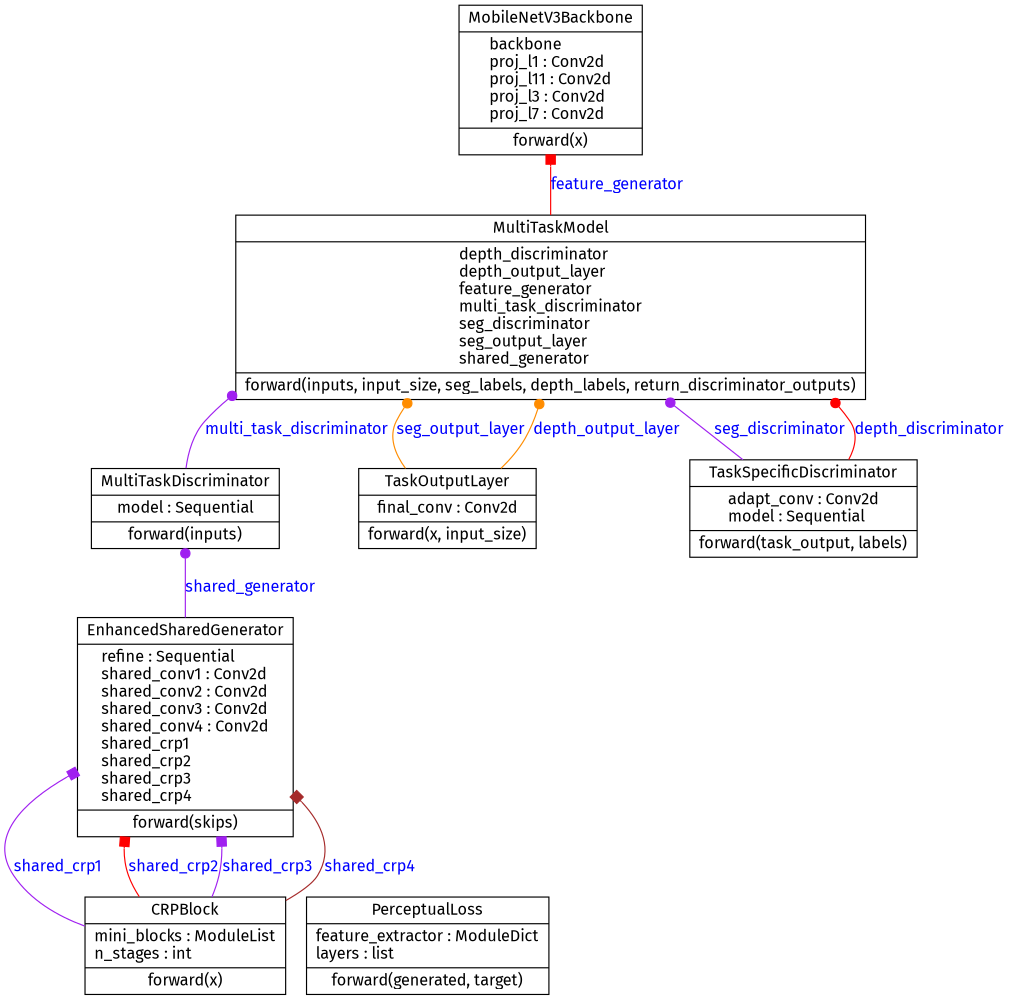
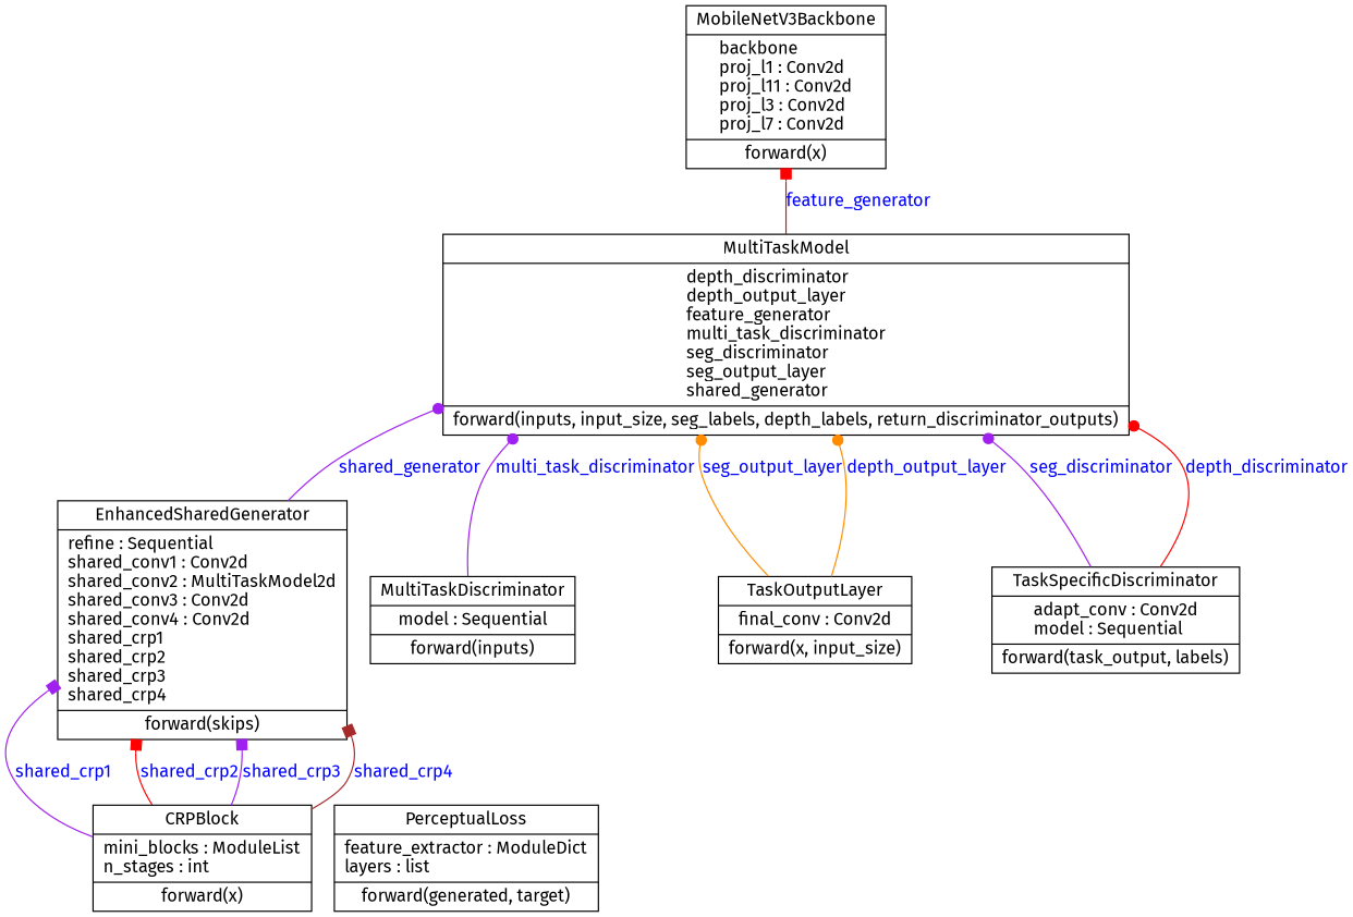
  digraph {
    fontname="Fira Sans"
    rankdir=BT
    node [color=black fontcolor=black fontname="Fira Sans" shape=record style=solid]
    edge [arrowhead=dot arrowtail=none color=purple fontcolor=blue fontname="Fira Sans" style=solid]
    n1 [label=<{CRPBlock|mini_blocks : ModuleList<br ALIGN="LEFT"/>n_stages : int<br ALIGN="LEFT"/>|forward(x)<br ALIGN="LEFT"/>}>]
-   n2 [label=<{EnhancedSharedGenerator|refine : Sequential<br ALIGN="LEFT"/>shared_conv1 : Conv2d<br ALIGN="LEFT"/>shared_conv2 : Conv2d<br ALIGN="LEFT"/>shared_conv3 : Conv2d<br ALIGN="LEFT"/>shared_conv4 : Conv2d<br ALIGN="LEFT"/>shared_crp1<br ALIGN="LEFT"/>shared_crp2<br ALIGN="LEFT"/>shared_crp3<br ALIGN="LEFT"/>shared_crp4<br ALIGN="LEFT"/>|forward(skips)<br ALIGN="LEFT"/>}>]
+   n2 [label=<{EnhancedSharedGenerator|refine : Sequential<br ALIGN="LEFT"/>shared_conv1 : Conv2d<br ALIGN="LEFT"/>shared_conv2 : MultiTaskModel2d<br ALIGN="LEFT"/>shared_conv3 : Conv2d<br ALIGN="LEFT"/>shared_conv4 : Conv2d<br ALIGN="LEFT"/>shared_crp1<br ALIGN="LEFT"/>shared_crp2<br ALIGN="LEFT"/>shared_crp3<br ALIGN="LEFT"/>shared_crp4<br ALIGN="LEFT"/>|forward(skips)<br ALIGN="LEFT"/>}>]
    n3 [label=<{MultiTaskModel|depth_discriminator<br ALIGN="LEFT"/>depth_output_layer<br ALIGN="LEFT"/>feature_generator<br ALIGN="LEFT"/>multi_task_discriminator<br ALIGN="LEFT"/>seg_discriminator<br ALIGN="LEFT"/>seg_output_layer<br ALIGN="LEFT"/>shared_generator<br ALIGN="LEFT"/>|forward(inputs, input_size, seg_labels, depth_labels, return_discriminator_outputs)<br ALIGN="LEFT"/>}>]
    n4 [label=<{MobileNetV3Backbone|backbone<br ALIGN="LEFT"/>proj_l1 : Conv2d<br ALIGN="LEFT"/>proj_l11 : Conv2d<br ALIGN="LEFT"/>proj_l3 : Conv2d<br ALIGN="LEFT"/>proj_l7 : Conv2d<br ALIGN="LEFT"/>|forward(x)<br ALIGN="LEFT"/>}>]
    n5 [label=<{MultiTaskDiscriminator|model : Sequential<br ALIGN="LEFT"/>|forward(inputs)<br ALIGN="LEFT"/>}>]
    n6 [label=<{PerceptualLoss|feature_extractor : ModuleDict<br ALIGN="LEFT"/>layers : list<br ALIGN="LEFT"/>|forward(generated, target)<br ALIGN="LEFT"/>}>]
    n7 [label=<{TaskOutputLayer|final_conv : Conv2d<br ALIGN="LEFT"/>|forward(x, input_size)<br ALIGN="LEFT"/>}>]
    n8 [label=<{TaskSpecificDiscriminator|adapt_conv : Conv2d<br ALIGN="LEFT"/>model : Sequential<br ALIGN="LEFT"/>|forward(task_output, labels)<br ALIGN="LEFT"/>}>]
    n1 -> n2 [arrowhead=box label=shared_crp1]
    n1 -> n2 [arrowhead=box color=red label=shared_crp2]
    n1 -> n2 [arrowhead=box label=shared_crp3]
    n1 -> n2 [arrowhead=box color=brown label=shared_crp4]
-   n2 -> n5 [label=shared_generator]
+   n2 -> n3 [label=shared_generator]
    n3 -> n4 [arrowhead=box color=red label=feature_generator]
    n5 -> n3 [label=multi_task_discriminator]
    n7 -> n3 [color=darkorange label=seg_output_layer]
    n7 -> n3 [color=darkorange label=depth_output_layer]
    n8 -> n3 [label=seg_discriminator]
    n8 -> n3 [color=red label=depth_discriminator]
  }
